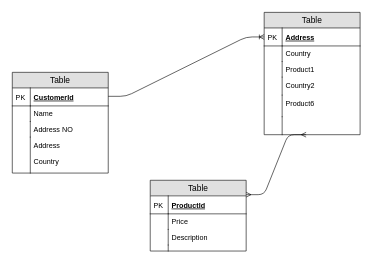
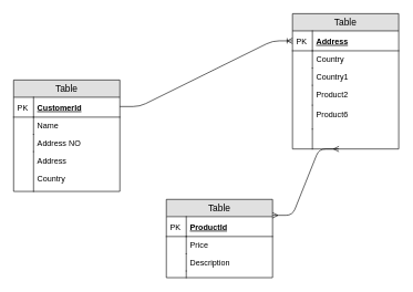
  <mxCell id="0" />
  <mxCell id="1" parent="0" />
  <mxCell id="2" value="Table" style="swimlane;fontStyle=0;childLayout=stackLayout;horizontal=1;startSize=26;fillColor=#e0e0e0;horizontalStack=0;resizeParent=1;resizeParentMax=0;resizeLast=0;collapsible=1;marginBottom=0;swimlaneFillColor=#ffffff;align=center;fontSize=14;" vertex="1" parent="1"><mxGeometry x="20" y="120" width="160" height="168" as="geometry" /></mxCell>
  <mxCell id="3" value="CustomerId" style="shape=partialRectangle;top=0;left=0;right=0;bottom=1;align=left;verticalAlign=middle;fillColor=none;spacingLeft=34;spacingRight=4;overflow=hidden;rotatable=0;points=[[0,0.5],[1,0.5]];portConstraint=eastwest;dropTarget=0;fontStyle=5;fontSize=12;" vertex="1" parent="2"><mxGeometry y="26" width="160" height="30" as="geometry" /></mxCell>
  <mxCell id="4" value="PK" style="shape=partialRectangle;top=0;left=0;bottom=0;fillColor=none;align=left;verticalAlign=middle;spacingLeft=4;spacingRight=4;overflow=hidden;rotatable=0;points=[];portConstraint=eastwest;part=1;fontSize=12;" vertex="1" connectable="0" parent="3"><mxGeometry width="30" height="30" as="geometry" /></mxCell>
  <mxCell id="5" value="Name" style="shape=partialRectangle;top=0;left=0;right=0;bottom=0;align=left;verticalAlign=top;fillColor=none;spacingLeft=34;spacingRight=4;overflow=hidden;rotatable=0;points=[[0,0.5],[1,0.5]];portConstraint=eastwest;dropTarget=0;fontSize=12;" vertex="1" parent="2"><mxGeometry y="56" width="160" height="26" as="geometry" /></mxCell>
  <mxCell id="6" value="" style="shape=partialRectangle;top=0;left=0;bottom=0;fillColor=none;align=left;verticalAlign=top;spacingLeft=4;spacingRight=4;overflow=hidden;rotatable=0;points=[];portConstraint=eastwest;part=1;fontSize=12;" vertex="1" connectable="0" parent="5"><mxGeometry width="30" height="26" as="geometry" /></mxCell>
  <mxCell id="7" value="Address NO" style="shape=partialRectangle;top=0;left=0;right=0;bottom=0;align=left;verticalAlign=top;fillColor=none;spacingLeft=34;spacingRight=4;overflow=hidden;rotatable=0;points=[[0,0.5],[1,0.5]];portConstraint=eastwest;dropTarget=0;fontSize=12;" vertex="1" parent="2"><mxGeometry y="82" width="160" height="26" as="geometry" /></mxCell>
  <mxCell id="8" value="" style="shape=partialRectangle;top=0;left=0;bottom=0;fillColor=none;align=left;verticalAlign=top;spacingLeft=4;spacingRight=4;overflow=hidden;rotatable=0;points=[];portConstraint=eastwest;part=1;fontSize=12;" vertex="1" connectable="0" parent="7"><mxGeometry width="30" height="26" as="geometry" /></mxCell>
  <mxCell id="9" value="Address&#10;&#10;Country" style="shape=partialRectangle;top=0;left=0;right=0;bottom=0;align=left;verticalAlign=top;fillColor=none;spacingLeft=34;spacingRight=4;overflow=hidden;rotatable=0;points=[[0,0.5],[1,0.5]];portConstraint=eastwest;dropTarget=0;fontSize=12;" vertex="1" parent="2"><mxGeometry y="108" width="160" height="60" as="geometry" /></mxCell>
  <mxCell id="10" value="" style="shape=partialRectangle;top=0;left=0;bottom=0;fillColor=none;align=left;verticalAlign=top;spacingLeft=4;spacingRight=4;overflow=hidden;rotatable=0;points=[];portConstraint=eastwest;part=1;fontSize=12;" vertex="1" connectable="0" parent="9"><mxGeometry width="30" height="60" as="geometry" /></mxCell>
  <mxCell id="11" value="Table" style="swimlane;fontStyle=0;childLayout=stackLayout;horizontal=1;startSize=26;fillColor=#e0e0e0;horizontalStack=0;resizeParent=1;resizeParentMax=0;resizeLast=0;collapsible=1;marginBottom=0;swimlaneFillColor=#ffffff;align=center;fontSize=14;" vertex="1" parent="1"><mxGeometry x="440" y="20" width="160" height="204" as="geometry" /></mxCell>
  <mxCell id="12" value="Address" style="shape=partialRectangle;top=0;left=0;right=0;bottom=1;align=left;verticalAlign=middle;fillColor=none;spacingLeft=34;spacingRight=4;overflow=hidden;rotatable=0;points=[[0,0.5],[1,0.5]];portConstraint=eastwest;dropTarget=0;fontStyle=5;fontSize=12;" vertex="1" parent="11"><mxGeometry y="26" width="160" height="30" as="geometry" /></mxCell>
  <mxCell id="13" value="PK" style="shape=partialRectangle;top=0;left=0;bottom=0;fillColor=none;align=left;verticalAlign=middle;spacingLeft=4;spacingRight=4;overflow=hidden;rotatable=0;points=[];portConstraint=eastwest;part=1;fontSize=12;" vertex="1" connectable="0" parent="12"><mxGeometry width="30" height="30" as="geometry" /></mxCell>
  <mxCell id="14" value="Country" style="shape=partialRectangle;top=0;left=0;right=0;bottom=0;align=left;verticalAlign=top;fillColor=none;spacingLeft=34;spacingRight=4;overflow=hidden;rotatable=0;points=[[0,0.5],[1,0.5]];portConstraint=eastwest;dropTarget=0;fontSize=12;" vertex="1" parent="11"><mxGeometry y="56" width="160" height="26" as="geometry" /></mxCell>
  <mxCell id="15" value="" style="shape=partialRectangle;top=0;left=0;bottom=0;fillColor=none;align=left;verticalAlign=top;spacingLeft=4;spacingRight=4;overflow=hidden;rotatable=0;points=[];portConstraint=eastwest;part=1;fontSize=12;" vertex="1" connectable="0" parent="14"><mxGeometry width="30" height="26" as="geometry" /></mxCell>
- <mxCell id="16" value="Product1" style="shape=partialRectangle;top=0;left=0;right=0;bottom=0;align=left;verticalAlign=top;fillColor=none;spacingLeft=34;spacingRight=4;overflow=hidden;rotatable=0;points=[[0,0.5],[1,0.5]];portConstraint=eastwest;dropTarget=0;fontSize=12;" vertex="1" parent="11"><mxGeometry y="82" width="160" height="26" as="geometry" /></mxCell>
+ <mxCell id="16" value="Country1" style="shape=partialRectangle;top=0;left=0;right=0;bottom=0;align=left;verticalAlign=top;fillColor=none;spacingLeft=34;spacingRight=4;overflow=hidden;rotatable=0;points=[[0,0.5],[1,0.5]];portConstraint=eastwest;dropTarget=0;fontSize=12;" vertex="1" parent="11"><mxGeometry y="82" width="160" height="26" as="geometry" /></mxCell>
  <mxCell id="17" value="" style="shape=partialRectangle;top=0;left=0;bottom=0;fillColor=none;align=left;verticalAlign=top;spacingLeft=4;spacingRight=4;overflow=hidden;rotatable=0;points=[];portConstraint=eastwest;part=1;fontSize=12;" vertex="1" connectable="0" parent="16"><mxGeometry width="30" height="26" as="geometry" /></mxCell>
- <mxCell id="18" value="Country2" style="shape=partialRectangle;top=0;left=0;right=0;bottom=0;align=left;verticalAlign=top;fillColor=none;spacingLeft=34;spacingRight=4;overflow=hidden;rotatable=0;points=[[0,0.5],[1,0.5]];portConstraint=eastwest;dropTarget=0;fontSize=12;" vertex="1" parent="11"><mxGeometry y="108" width="160" height="30" as="geometry" /></mxCell>
+ <mxCell id="18" value="Product2" style="shape=partialRectangle;top=0;left=0;right=0;bottom=0;align=left;verticalAlign=top;fillColor=none;spacingLeft=34;spacingRight=4;overflow=hidden;rotatable=0;points=[[0,0.5],[1,0.5]];portConstraint=eastwest;dropTarget=0;fontSize=12;" vertex="1" parent="11"><mxGeometry y="108" width="160" height="30" as="geometry" /></mxCell>
  <mxCell id="19" value="" style="shape=partialRectangle;top=0;left=0;bottom=0;fillColor=none;align=left;verticalAlign=top;spacingLeft=4;spacingRight=4;overflow=hidden;rotatable=0;points=[];portConstraint=eastwest;part=1;fontSize=12;" vertex="1" connectable="0" parent="18"><mxGeometry width="30" height="30" as="geometry" /></mxCell>
  <mxCell id="20" value="Product6" style="shape=partialRectangle;top=0;left=0;right=0;bottom=0;align=left;verticalAlign=top;fillColor=none;spacingLeft=34;spacingRight=4;overflow=hidden;rotatable=0;points=[[0,0.5],[1,0.5]];portConstraint=eastwest;dropTarget=0;fontSize=12;" vertex="1" parent="11"><mxGeometry y="138" width="160" height="36" as="geometry" /></mxCell>
  <mxCell id="21" value="" style="shape=partialRectangle;top=0;left=0;bottom=0;fillColor=none;align=left;verticalAlign=top;spacingLeft=4;spacingRight=4;overflow=hidden;rotatable=0;points=[];portConstraint=eastwest;part=1;fontSize=12;" vertex="1" connectable="0" parent="20"><mxGeometry width="30" height="36" as="geometry" /></mxCell>
  <mxCell id="22" value="" style="shape=partialRectangle;top=0;left=0;right=0;bottom=0;align=left;verticalAlign=top;fillColor=none;spacingLeft=34;spacingRight=4;overflow=hidden;rotatable=0;points=[[0,0.5],[1,0.5]];portConstraint=eastwest;dropTarget=0;fontSize=12;" vertex="1" parent="11"><mxGeometry y="174" width="160" height="30" as="geometry" /></mxCell>
  <mxCell id="23" value="" style="shape=partialRectangle;top=0;left=0;bottom=0;fillColor=none;align=left;verticalAlign=top;spacingLeft=4;spacingRight=4;overflow=hidden;rotatable=0;points=[];portConstraint=eastwest;part=1;fontSize=12;" vertex="1" connectable="0" parent="22"><mxGeometry width="30" height="30" as="geometry" /></mxCell>
  <mxCell id="24" value="Table" style="swimlane;fontStyle=0;childLayout=stackLayout;horizontal=1;startSize=26;fillColor=#e0e0e0;horizontalStack=0;resizeParent=1;resizeParentMax=0;resizeLast=0;collapsible=1;marginBottom=0;swimlaneFillColor=#ffffff;align=center;fontSize=14;" vertex="1" parent="1"><mxGeometry x="250" y="300" width="160" height="118" as="geometry" /></mxCell>
  <mxCell id="25" value="ProductId" style="shape=partialRectangle;top=0;left=0;right=0;bottom=1;align=left;verticalAlign=middle;fillColor=none;spacingLeft=34;spacingRight=4;overflow=hidden;rotatable=0;points=[[0,0.5],[1,0.5]];portConstraint=eastwest;dropTarget=0;fontStyle=5;fontSize=12;" vertex="1" parent="24"><mxGeometry y="26" width="160" height="30" as="geometry" /></mxCell>
  <mxCell id="26" value="PK" style="shape=partialRectangle;top=0;left=0;bottom=0;fillColor=none;align=left;verticalAlign=middle;spacingLeft=4;spacingRight=4;overflow=hidden;rotatable=0;points=[];portConstraint=eastwest;part=1;fontSize=12;" vertex="1" connectable="0" parent="25"><mxGeometry width="30" height="30" as="geometry" /></mxCell>
  <mxCell id="27" value="Price" style="shape=partialRectangle;top=0;left=0;right=0;bottom=0;align=left;verticalAlign=top;fillColor=none;spacingLeft=34;spacingRight=4;overflow=hidden;rotatable=0;points=[[0,0.5],[1,0.5]];portConstraint=eastwest;dropTarget=0;fontSize=12;" vertex="1" parent="24"><mxGeometry y="56" width="160" height="26" as="geometry" /></mxCell>
  <mxCell id="28" value="" style="shape=partialRectangle;top=0;left=0;bottom=0;fillColor=none;align=left;verticalAlign=top;spacingLeft=4;spacingRight=4;overflow=hidden;rotatable=0;points=[];portConstraint=eastwest;part=1;fontSize=12;" vertex="1" connectable="0" parent="27"><mxGeometry width="30" height="26" as="geometry" /></mxCell>
  <mxCell id="29" value="Description" style="shape=partialRectangle;top=0;left=0;right=0;bottom=0;align=left;verticalAlign=top;fillColor=none;spacingLeft=34;spacingRight=4;overflow=hidden;rotatable=0;points=[[0,0.5],[1,0.5]];portConstraint=eastwest;dropTarget=0;fontSize=12;" vertex="1" parent="24"><mxGeometry y="82" width="160" height="26" as="geometry" /></mxCell>
  <mxCell id="30" value="" style="shape=partialRectangle;top=0;left=0;bottom=0;fillColor=none;align=left;verticalAlign=top;spacingLeft=4;spacingRight=4;overflow=hidden;rotatable=0;points=[];portConstraint=eastwest;part=1;fontSize=12;" vertex="1" connectable="0" parent="29"><mxGeometry width="30" height="26" as="geometry" /></mxCell>
  <mxCell id="31" value="" style="shape=partialRectangle;top=0;left=0;right=0;bottom=0;align=left;verticalAlign=top;fillColor=none;spacingLeft=34;spacingRight=4;overflow=hidden;rotatable=0;points=[[0,0.5],[1,0.5]];portConstraint=eastwest;dropTarget=0;fontSize=12;" vertex="1" parent="24"><mxGeometry y="108" width="160" height="10" as="geometry" /></mxCell>
  <mxCell id="32" value="" style="shape=partialRectangle;top=0;left=0;bottom=0;fillColor=none;align=left;verticalAlign=top;spacingLeft=4;spacingRight=4;overflow=hidden;rotatable=0;points=[];portConstraint=eastwest;part=1;fontSize=12;" vertex="1" connectable="0" parent="31"><mxGeometry width="30" height="10" as="geometry" /></mxCell>
  <mxCell id="33" value="" style="edgeStyle=entityRelationEdgeStyle;fontSize=12;html=1;endArrow=ERoneToMany;entryX=0;entryY=0.5;entryDx=0;entryDy=0;" edge="1" parent="1" target="12"><mxGeometry width="100" height="100" relative="1" as="geometry"><mxPoint x="180" y="160" as="sourcePoint" /><mxPoint x="280" y="60" as="targetPoint" /></mxGeometry></mxCell>
  <mxCell id="34" value="" style="edgeStyle=entityRelationEdgeStyle;fontSize=12;html=1;endArrow=ERmany;startArrow=ERmany;" edge="1" parent="1"><mxGeometry width="100" height="100" relative="1" as="geometry"><mxPoint x="410" y="324" as="sourcePoint" /><mxPoint x="510" y="224" as="targetPoint" /></mxGeometry></mxCell>
